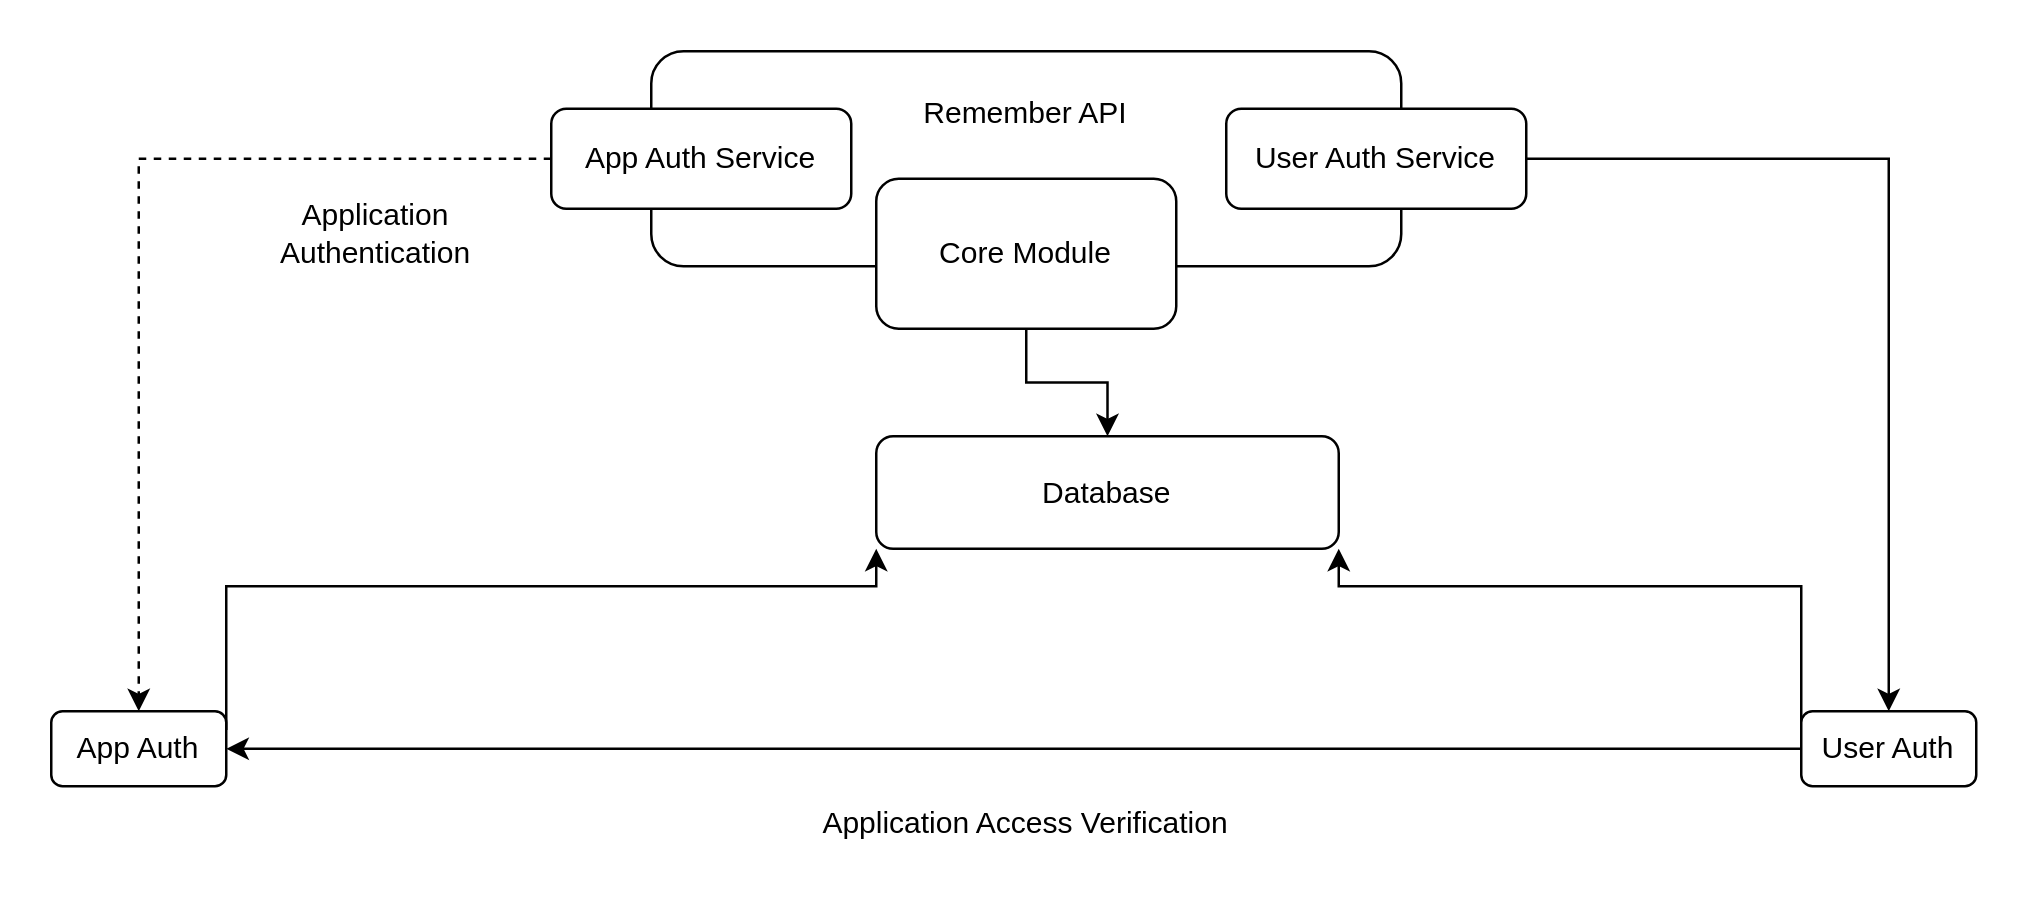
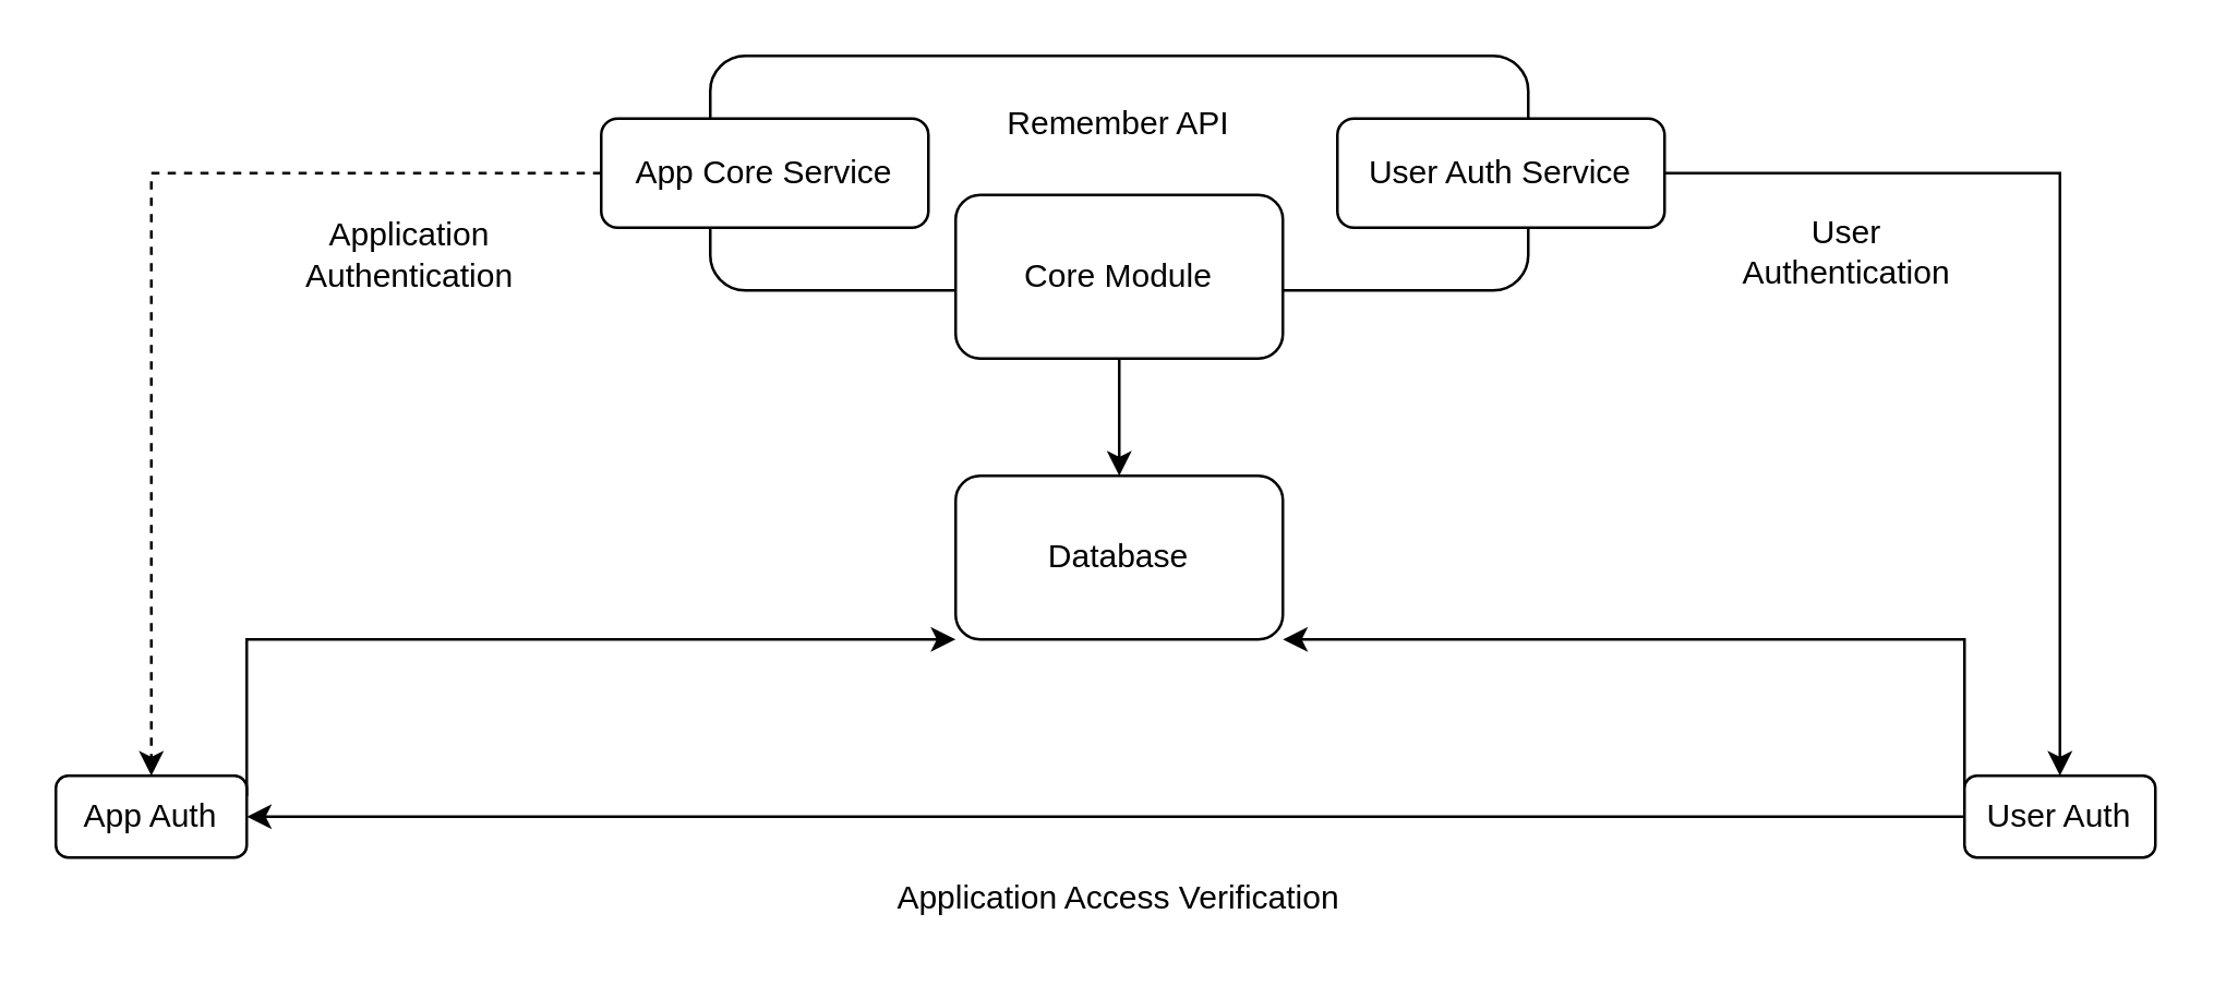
  <mxCell id="0" />
  <mxCell id="1" parent="0" />
  <mxCell id="2" style="edgeStyle=orthogonalEdgeStyle;rounded=0;orthogonalLoop=1;jettySize=auto;html=1;exitX=1;exitY=0.25;exitDx=0;exitDy=0;entryX=0;entryY=1;entryDx=0;entryDy=0;" edge="1" parent="1" source="3" target="11"><mxGeometry relative="1" as="geometry"><Array as="points"><mxPoint x="90" y="234" /></Array></mxGeometry></mxCell>
  <mxCell id="3" value="" style="rounded=1;whiteSpace=wrap;html=1;" vertex="1" parent="1"><mxGeometry x="20" y="284" width="70" height="30" as="geometry" /></mxCell>
  <mxCell id="4" value="App Auth" style="text;html=1;strokeColor=none;fillColor=none;align=center;verticalAlign=middle;whiteSpace=wrap;rounded=0;" vertex="1" parent="1"><mxGeometry x="25" y="284" width="60" height="30" as="geometry" /></mxCell>
  <mxCell id="5" style="edgeStyle=orthogonalEdgeStyle;rounded=0;orthogonalLoop=1;jettySize=auto;html=1;exitX=0;exitY=0.5;exitDx=0;exitDy=0;entryX=1;entryY=0.5;entryDx=0;entryDy=0;" edge="1" parent="1" source="7" target="3"><mxGeometry relative="1" as="geometry" /></mxCell>
  <mxCell id="6" style="edgeStyle=orthogonalEdgeStyle;rounded=0;orthogonalLoop=1;jettySize=auto;html=1;exitX=0;exitY=0.25;exitDx=0;exitDy=0;entryX=1;entryY=1;entryDx=0;entryDy=0;" edge="1" parent="1" source="7" target="11"><mxGeometry relative="1" as="geometry"><Array as="points"><mxPoint x="720" y="234" /></Array></mxGeometry></mxCell>
  <mxCell id="7" value="" style="rounded=1;whiteSpace=wrap;html=1;" vertex="1" parent="1"><mxGeometry x="720" y="284" width="70" height="30" as="geometry" /></mxCell>
  <mxCell id="8" value="User Auth" style="text;html=1;strokeColor=none;fillColor=none;align=center;verticalAlign=middle;whiteSpace=wrap;rounded=0;" vertex="1" parent="1"><mxGeometry x="725" y="284" width="60" height="30" as="geometry" /></mxCell>
  <mxCell id="9" value="" style="rounded=1;whiteSpace=wrap;html=1;" vertex="1" parent="1"><mxGeometry x="260" y="20" width="300" height="86" as="geometry" /></mxCell>
  <mxCell id="10" value="Remember API" style="text;html=1;strokeColor=none;fillColor=none;align=center;verticalAlign=middle;whiteSpace=wrap;rounded=0;" vertex="1" parent="1"><mxGeometry x="365" y="30" width="90" height="30" as="geometry" /></mxCell>
- <mxCell id="11" value="Database" style="rounded=1;whiteSpace=wrap;html=1;" vertex="1" parent="1"><mxGeometry x="350" y="174" width="185" height="45" as="geometry" /></mxCell>
+ <mxCell id="11" value="Database" style="rounded=1;whiteSpace=wrap;html=1;" vertex="1" parent="1"><mxGeometry x="350" y="174" width="120" height="60" as="geometry" /></mxCell>
  <mxCell id="12" style="edgeStyle=orthogonalEdgeStyle;rounded=0;orthogonalLoop=1;jettySize=auto;html=1;exitX=1;exitY=0.5;exitDx=0;exitDy=0;entryX=0.5;entryY=0;entryDx=0;entryDy=0;" edge="1" parent="1" source="13" target="8"><mxGeometry relative="1" as="geometry" /></mxCell>
  <mxCell id="13" value="User Auth Service" style="rounded=1;whiteSpace=wrap;html=1;" vertex="1" parent="1"><mxGeometry x="490" y="43" width="120" height="40" as="geometry" /></mxCell>
  <mxCell id="14" style="edgeStyle=orthogonalEdgeStyle;rounded=0;orthogonalLoop=1;jettySize=auto;html=1;exitX=0;exitY=0.5;exitDx=0;exitDy=0;entryX=0.5;entryY=0;entryDx=0;entryDy=0;dashed=1;" edge="1" parent="1" source="15" target="4"><mxGeometry relative="1" as="geometry" /></mxCell>
- <mxCell id="15" value="App Auth Service" style="rounded=1;whiteSpace=wrap;html=1;" vertex="1" parent="1"><mxGeometry x="220" y="43" width="120" height="40" as="geometry" /></mxCell>
+ <mxCell id="15" value="App Core Service" style="rounded=1;whiteSpace=wrap;html=1;" vertex="1" parent="1"><mxGeometry x="220" y="43" width="120" height="40" as="geometry" /></mxCell>
  <mxCell id="16" style="edgeStyle=orthogonalEdgeStyle;rounded=0;orthogonalLoop=1;jettySize=auto;html=1;exitX=0.5;exitY=1;exitDx=0;exitDy=0;entryX=0.5;entryY=0;entryDx=0;entryDy=0;" edge="1" parent="1" source="17" target="11"><mxGeometry relative="1" as="geometry" /></mxCell>
  <mxCell id="17" value="Core Module" style="rounded=1;whiteSpace=wrap;html=1;" vertex="1" parent="1"><mxGeometry x="350" y="71" width="120" height="60" as="geometry" /></mxCell>
  <mxCell id="18" value="Application Authentication" style="text;html=1;strokeColor=none;fillColor=none;align=center;verticalAlign=middle;whiteSpace=wrap;rounded=0;" vertex="1" parent="1"><mxGeometry x="120" y="77.5" width="60" height="30" as="geometry" /></mxCell>
+ <mxCell id="19" value="User Authentication" style="text;html=1;strokeColor=none;fillColor=none;align=center;verticalAlign=middle;whiteSpace=wrap;rounded=0;" vertex="1" parent="1"><mxGeometry x="647" y="76.5" width="60" height="30" as="geometry" /></mxCell>
  <mxCell id="20" value="Application Access Verification" style="text;html=1;strokeColor=none;fillColor=none;align=center;verticalAlign=middle;whiteSpace=wrap;rounded=0;" vertex="1" parent="1"><mxGeometry x="320" y="314" width="180" height="30" as="geometry" /></mxCell>
